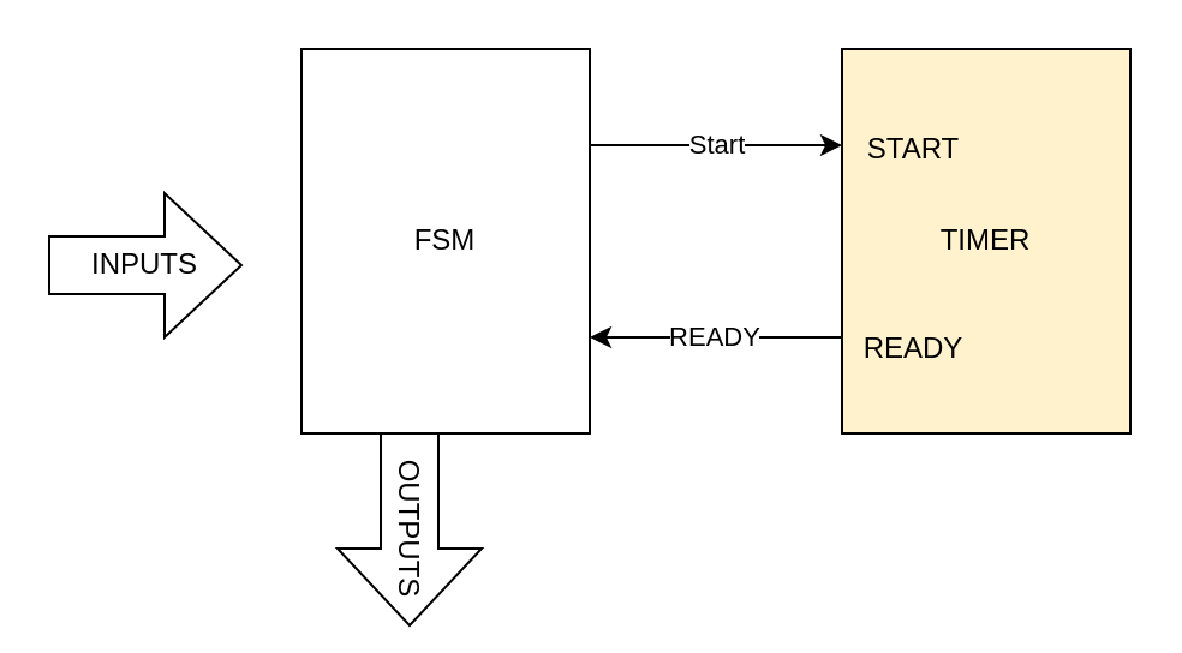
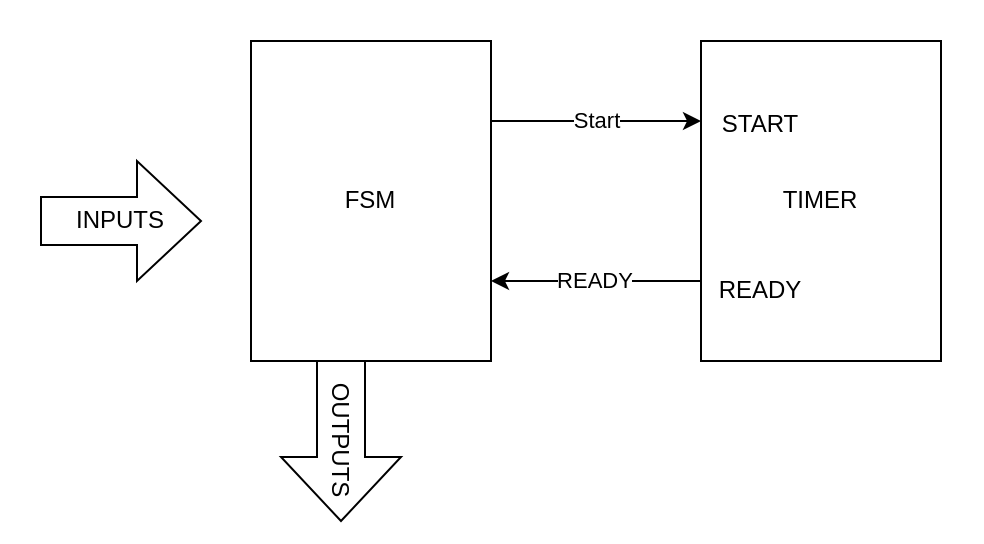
  <mxCell id="0" />
  <mxCell id="1" parent="0" />
  <mxCell id="2" value="FSM" style="rounded=0;whiteSpace=wrap;html=1;" vertex="1" parent="1"><mxGeometry x="125" y="20" width="120" height="160" as="geometry" /></mxCell>
- <mxCell id="3" value="TIMER" style="rounded=0;whiteSpace=wrap;html=1;points=[[0,0,0,0,0],[0,0.25,0,0,0],[0,0.5,0,0,0],[0,0.75,0,0,0],[0,1,0,0,0],[0.25,0,0,0,0],[0.25,1,0,0,0],[0.5,0,0,0,0],[0.5,1,0,0,0],[0.75,0,0,0,0],[0.75,1,0,0,0],[1,0,0,0,0],[1,0.25,0,0,0],[1,0.5,0,0,0],[1,0.75,0,0,0],[1,1,0,0,0]];fillColor=#fff2cc;" vertex="1" parent="1"><mxGeometry x="350" y="20" width="120" height="160" as="geometry" /></mxCell>
+ <mxCell id="3" value="TIMER" style="rounded=0;whiteSpace=wrap;html=1;points=[[0,0,0,0,0],[0,0.25,0,0,0],[0,0.5,0,0,0],[0,0.75,0,0,0],[0,1,0,0,0],[0.25,0,0,0,0],[0.25,1,0,0,0],[0.5,0,0,0,0],[0.5,1,0,0,0],[0.75,0,0,0,0],[0.75,1,0,0,0],[1,0,0,0,0],[1,0.25,0,0,0],[1,0.5,0,0,0],[1,0.75,0,0,0],[1,1,0,0,0]];" vertex="1" parent="1"><mxGeometry x="350" y="20" width="120" height="160" as="geometry" /></mxCell>
  <mxCell id="4" value="Start" style="endArrow=classic;html=1;rounded=0;exitX=1;exitY=0.25;exitDx=0;exitDy=0;entryX=0;entryY=0.25;entryDx=0;entryDy=0;entryPerimeter=0;" edge="1" parent="1" source="2" target="3"><mxGeometry width="50" height="50" relative="1" as="geometry"><mxPoint x="380" y="280" as="sourcePoint" /><mxPoint x="430" y="230" as="targetPoint" /></mxGeometry></mxCell>
  <mxCell id="5" value="OUTPUTS" style="shape=singleArrow;whiteSpace=wrap;html=1;arrowWidth=0.4;arrowSize=0.4;rounded=0;rotation=90;" vertex="1" parent="1"><mxGeometry x="130" y="190" width="80" height="60" as="geometry" /></mxCell>
  <mxCell id="6" value="INPUTS" style="shape=singleArrow;whiteSpace=wrap;html=1;arrowWidth=0.4;arrowSize=0.4;rounded=0;" vertex="1" parent="1"><mxGeometry x="20" y="80" width="80" height="60" as="geometry" /></mxCell>
  <mxCell id="7" value="START" style="text;html=1;strokeColor=none;fillColor=none;align=center;verticalAlign=middle;whiteSpace=wrap;rounded=0;" vertex="1" parent="1"><mxGeometry x="350" y="47" width="60" height="30" as="geometry" /></mxCell>
  <mxCell id="8" value="READY" style="text;html=1;strokeColor=none;fillColor=none;align=center;verticalAlign=middle;whiteSpace=wrap;rounded=0;" vertex="1" parent="1"><mxGeometry x="350" y="130" width="60" height="30" as="geometry" /></mxCell>
  <mxCell id="9" value="READY" style="endArrow=classic;html=1;rounded=0;entryX=1;entryY=0.75;entryDx=0;entryDy=0;exitX=0;exitY=0.75;exitDx=0;exitDy=0;exitPerimeter=0;" edge="1" parent="1" source="3" target="2"><mxGeometry width="50" height="50" relative="1" as="geometry"><mxPoint x="380" y="280" as="sourcePoint" /><mxPoint x="430" y="230" as="targetPoint" /></mxGeometry></mxCell>
